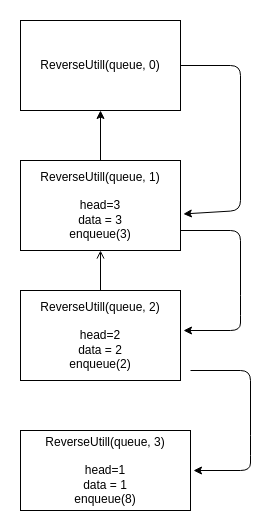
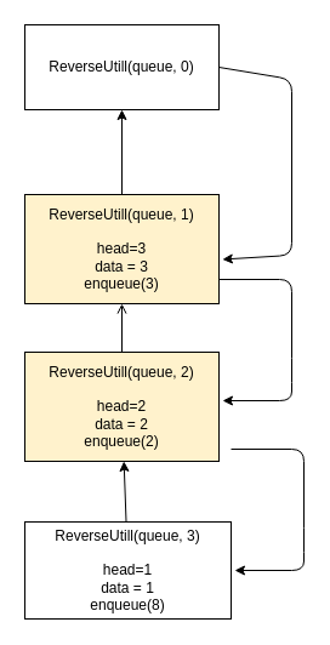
  <mxCell id="0" />
  <mxCell id="1" parent="0" />
+ <mxCell id="2" value="" style="edgeStyle=none;html=1;" edge="1" parent="1" source="3" target="5"><mxGeometry relative="1" as="geometry" /></mxCell>
  <mxCell id="3" value="ReverseUtill(queue, 3)&lt;br&gt;&lt;br&gt;head=1&lt;br&gt;data = 1&lt;br&gt;enqueue(8)" style="rounded=0;whiteSpace=wrap;html=1;" vertex="1" parent="1"><mxGeometry x="20" y="430" width="170" height="80" as="geometry" /></mxCell>
  <mxCell id="4" value="" style="edgeStyle=none;html=1;endArrow=open;" edge="1" parent="1" source="5" target="7"><mxGeometry relative="1" as="geometry" /></mxCell>
- <mxCell id="5" value="ReverseUtill(queue, 2)&lt;br&gt;&lt;br&gt;head=2&lt;br&gt;data = 2&lt;br&gt;enqueue(2)" style="rounded=0;whiteSpace=wrap;html=1;" vertex="1" parent="1"><mxGeometry x="20" y="290" width="160" height="90" as="geometry" /></mxCell>
+ <mxCell id="5" value="ReverseUtill(queue, 2)&lt;br&gt;&lt;br&gt;head=2&lt;br&gt;data = 2&lt;br&gt;enqueue(2)" style="rounded=0;whiteSpace=wrap;html=1;fillColor=#fff2cc;" vertex="1" parent="1"><mxGeometry x="20" y="290" width="160" height="90" as="geometry" /></mxCell>
  <mxCell id="6" value="" style="edgeStyle=none;html=1;" edge="1" parent="1" source="7" target="8"><mxGeometry relative="1" as="geometry" /></mxCell>
- <mxCell id="7" value="ReverseUtill(queue, 1)&lt;br&gt;&lt;br&gt;head=3&lt;br&gt;data = 3&lt;br&gt;enqueue(3)" style="rounded=0;whiteSpace=wrap;html=1;" vertex="1" parent="1"><mxGeometry x="20" y="160" width="160" height="90" as="geometry" /></mxCell>
- <mxCell id="8" value="ReverseUtill(queue, 0)&lt;br&gt;" style="rounded=0;whiteSpace=wrap;html=1;" vertex="1" parent="1"><mxGeometry x="20" y="20" width="160" height="90" as="geometry" /></mxCell>
+ <mxCell id="7" value="ReverseUtill(queue, 1)&lt;br&gt;&lt;br&gt;head=3&lt;br&gt;data = 3&lt;br&gt;enqueue(3)" style="rounded=0;whiteSpace=wrap;html=1;fillColor=#fff2cc;" vertex="1" parent="1"><mxGeometry x="20" y="160" width="160" height="90" as="geometry" /></mxCell>
+ <mxCell id="8" value="ReverseUtill(queue, 0)&lt;br&gt;" style="rounded=0;whiteSpace=wrap;html=1;" vertex="1" parent="1"><mxGeometry x="20" y="20" width="160" height="70" as="geometry" /></mxCell>
  <mxCell id="9" value="" style="endArrow=classic;html=1;exitX=1;exitY=0.5;exitDx=0;exitDy=0;entryX=1.018;entryY=0.594;entryDx=0;entryDy=0;entryPerimeter=0;" edge="1" parent="1" source="8" target="7"><mxGeometry width="50" height="50" relative="1" as="geometry"><mxPoint x="170" y="280" as="sourcePoint" /><mxPoint x="220" y="230" as="targetPoint" /><Array as="points"><mxPoint x="240" y="65" /><mxPoint x="240" y="210" /></Array></mxGeometry></mxCell>
  <mxCell id="10" value="" style="endArrow=classic;html=1;exitX=1;exitY=0.5;exitDx=0;exitDy=0;" edge="1" parent="1"><mxGeometry width="50" height="50" relative="1" as="geometry"><mxPoint x="180" y="230" as="sourcePoint" /><mxPoint x="183" y="330" as="targetPoint" /><Array as="points"><mxPoint x="240" y="230" /><mxPoint x="240" y="305" /><mxPoint x="240" y="330" /></Array></mxGeometry></mxCell>
  <mxCell id="11" value="" style="endArrow=classic;html=1;exitX=1;exitY=0.5;exitDx=0;exitDy=0;" edge="1" parent="1"><mxGeometry width="50" height="50" relative="1" as="geometry"><mxPoint x="190" y="370" as="sourcePoint" /><mxPoint x="193" y="470" as="targetPoint" /><Array as="points"><mxPoint x="250" y="370" /><mxPoint x="250" y="445" /><mxPoint x="250" y="470" /></Array></mxGeometry></mxCell>
